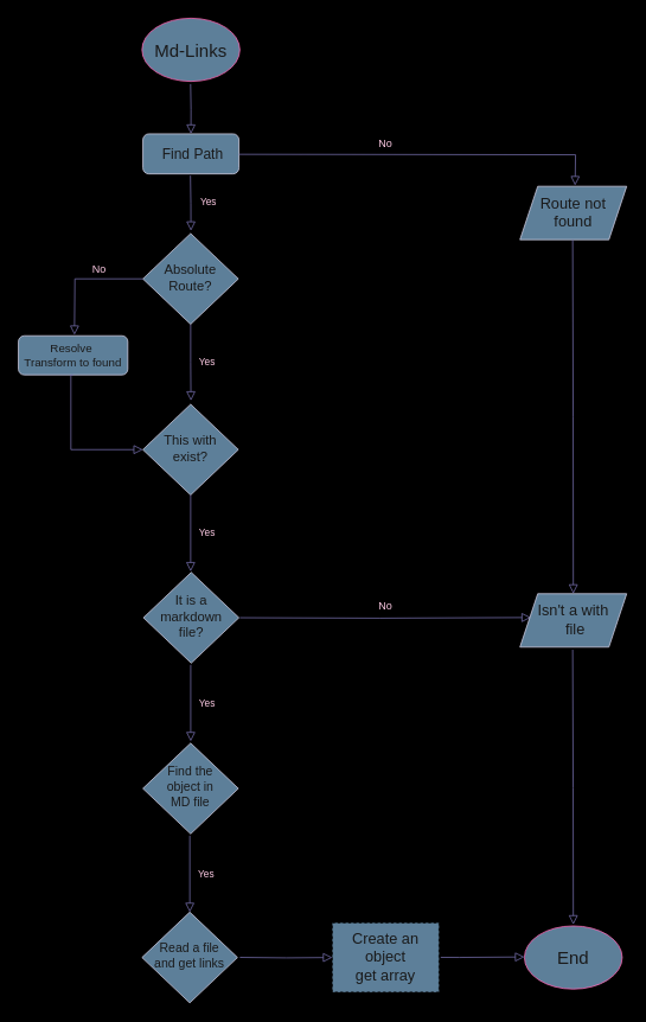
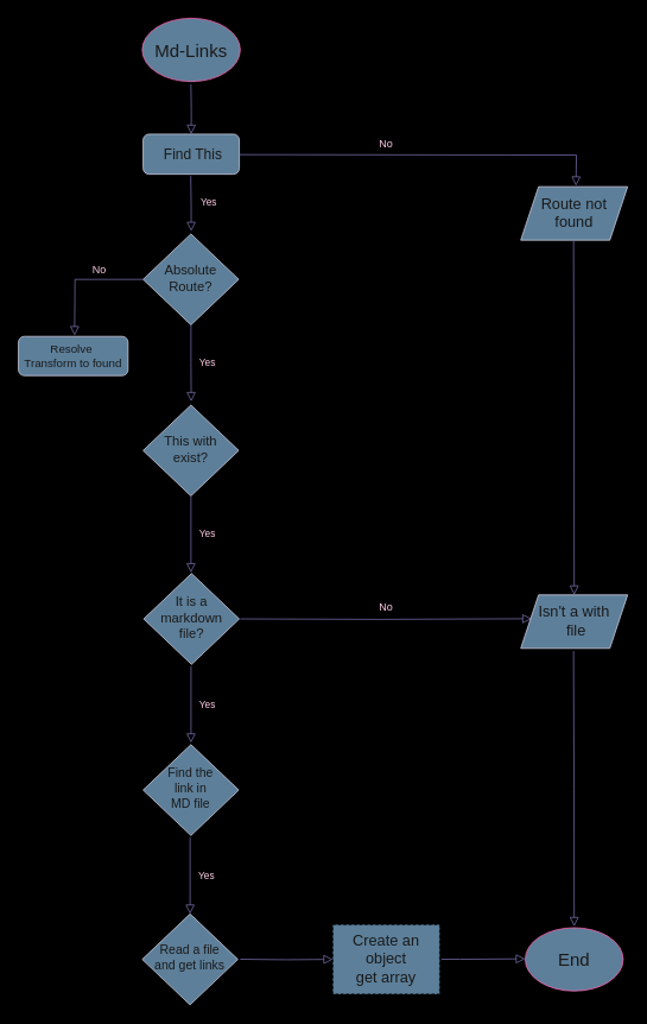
  <mxCell id="0" />
  <mxCell id="1" parent="0" />
  <mxCell id="2" value="" style="rounded=0;html=1;jettySize=auto;orthogonalLoop=1;fontSize=11;endArrow=block;endFill=0;endSize=8;strokeWidth=1;shadow=0;labelBackgroundColor=none;edgeStyle=orthogonalEdgeStyle;fontColor=default;strokeColor=#736CA8;entryX=0.5;entryY=0;entryDx=0;entryDy=0;" parent="1" target="6" edge="1"><mxGeometry relative="1" as="geometry"><mxPoint x="213.62" y="94" as="sourcePoint" /><mxPoint x="214" y="142" as="targetPoint" /></mxGeometry></mxCell>
  <mxCell id="3" value="&lt;font color=&quot;#ffcce6&quot;&gt;Yes&lt;/font&gt;" style="rounded=0;html=1;jettySize=auto;orthogonalLoop=1;fontSize=11;endArrow=block;endFill=0;endSize=8;strokeWidth=1;shadow=0;labelBackgroundColor=none;edgeStyle=orthogonalEdgeStyle;fontColor=default;strokeColor=#736CA8;" parent="1" source="4" edge="1"><mxGeometry x="0.01" y="18" relative="1" as="geometry"><mxPoint as="offset" /><mxPoint x="214" y="450" as="targetPoint" /></mxGeometry></mxCell>
  <mxCell id="4" value="Absolute Route?" style="rhombus;whiteSpace=wrap;html=1;shadow=0;fontFamily=Helvetica;fontSize=15;align=center;strokeWidth=1;spacing=6;spacingTop=-4;labelBackgroundColor=none;fillColor=#5D7F99;strokeColor=#D0CEE2;fontColor=#1A1A1A;" parent="1" vertex="1"><mxGeometry x="159.99" y="262" width="107.37" height="102" as="geometry" /></mxCell>
  <mxCell id="5" value="&lt;font style=&quot;font-size: 20px;&quot;&gt;Md-Links&lt;/font&gt;" style="ellipse;whiteSpace=wrap;html=1;strokeColor=#FF66B3;fontColor=#1A1A1A;fillColor=#5D7F99;" parent="1" vertex="1"><mxGeometry x="158.99" y="20" width="110" height="71" as="geometry" /></mxCell>
- <mxCell id="6" value="&amp;nbsp;Find Path" style="rounded=1;whiteSpace=wrap;html=1;strokeColor=#D0CEE2;fontColor=#1A1A1A;fillColor=#5D7F99;fontSize=16;" parent="1" vertex="1"><mxGeometry x="159.99" y="150" width="107.99" height="45" as="geometry" /></mxCell>
+ <mxCell id="6" value="&amp;nbsp;Find This" style="rounded=1;whiteSpace=wrap;html=1;strokeColor=#D0CEE2;fontColor=#1A1A1A;fillColor=#5D7F99;fontSize=16;" parent="1" vertex="1"><mxGeometry x="159.99" y="150" width="107.99" height="45" as="geometry" /></mxCell>
  <mxCell id="7" value="" style="rounded=0;html=1;jettySize=auto;orthogonalLoop=1;fontSize=11;endArrow=block;endFill=0;endSize=8;strokeWidth=1;shadow=0;labelBackgroundColor=none;edgeStyle=orthogonalEdgeStyle;fontColor=default;strokeColor=#736CA8;" parent="1" edge="1"><mxGeometry relative="1" as="geometry"><mxPoint x="213.42" y="197" as="sourcePoint" /><mxPoint x="214" y="259" as="targetPoint" /></mxGeometry></mxCell>
  <mxCell id="8" value="" style="rounded=0;html=1;jettySize=auto;orthogonalLoop=1;fontSize=11;endArrow=block;endFill=0;endSize=8;strokeWidth=1;shadow=0;labelBackgroundColor=none;edgeStyle=orthogonalEdgeStyle;fontColor=default;strokeColor=#736CA8;exitX=0;exitY=0.5;exitDx=0;exitDy=0;" parent="1" source="4" edge="1"><mxGeometry relative="1" as="geometry"><mxPoint x="268.99" y="313" as="sourcePoint" /><mxPoint x="83" y="376" as="targetPoint" /></mxGeometry></mxCell>
  <mxCell id="9" value="&lt;font color=&quot;#ffcce6&quot;&gt;No&lt;/font&gt;" style="text;strokeColor=none;align=center;fillColor=none;html=1;verticalAlign=middle;whiteSpace=wrap;rounded=0;fontColor=#1A1A1A;" parent="1" vertex="1"><mxGeometry x="91" y="291" width="40" height="21" as="geometry" /></mxCell>
  <mxCell id="10" value="Resolve&amp;nbsp;&lt;br style=&quot;font-size: 13px;&quot;&gt;Transform to found" style="rounded=1;whiteSpace=wrap;html=1;strokeColor=#D0CEE2;fontColor=#1A1A1A;fillColor=#5D7F99;fontSize=13;" parent="1" vertex="1"><mxGeometry x="20" y="377" width="123" height="44" as="geometry" /></mxCell>
- <mxCell id="11" value="" style="rounded=0;html=1;jettySize=auto;orthogonalLoop=1;fontSize=11;endArrow=block;endFill=0;endSize=8;strokeWidth=1;shadow=0;labelBackgroundColor=none;edgeStyle=orthogonalEdgeStyle;fontColor=default;strokeColor=#736CA8;exitX=0.5;exitY=1;exitDx=0;exitDy=0;entryX=0;entryY=0.5;entryDx=0;entryDy=0;" parent="1" source="10" target="12" edge="1"><mxGeometry x="-0.004" y="-22" relative="1" as="geometry"><mxPoint as="offset" /><mxPoint x="339.63" y="418" as="sourcePoint" /><mxPoint x="79" y="514" as="targetPoint" /><Array as="points"><mxPoint x="79" y="421" /><mxPoint x="79" y="505" /></Array></mxGeometry></mxCell>
  <mxCell id="12" value="This with exist?" style="rhombus;whiteSpace=wrap;html=1;shadow=0;fontFamily=Helvetica;fontSize=15;align=center;strokeWidth=1;spacing=6;spacingTop=-4;labelBackgroundColor=none;fillColor=#5D7F99;strokeColor=#D0CEE2;fontColor=#1A1A1A;" parent="1" vertex="1"><mxGeometry x="159.99" y="454" width="107.37" height="102" as="geometry" /></mxCell>
  <mxCell id="13" value="&lt;font color=&quot;#ffcce6&quot;&gt;Yes&lt;/font&gt;" style="rounded=0;html=1;jettySize=auto;orthogonalLoop=1;fontSize=11;endArrow=block;endFill=0;endSize=8;strokeWidth=1;shadow=0;labelBackgroundColor=none;edgeStyle=orthogonalEdgeStyle;fontColor=default;strokeColor=#736CA8;" parent="1" edge="1"><mxGeometry x="0.01" y="18" relative="1" as="geometry"><mxPoint as="offset" /><mxPoint x="213.7" y="556" as="sourcePoint" /><mxPoint x="213.7" y="642" as="targetPoint" /></mxGeometry></mxCell>
  <mxCell id="14" value="It is a markdown file?" style="rhombus;whiteSpace=wrap;html=1;shadow=0;fontFamily=Helvetica;fontSize=15;align=center;strokeWidth=1;spacing=6;spacingTop=-4;labelBackgroundColor=none;fillColor=#5D7F99;strokeColor=#D0CEE2;fontColor=#1A1A1A;" parent="1" vertex="1"><mxGeometry x="160.61" y="643" width="107.37" height="102" as="geometry" /></mxCell>
  <mxCell id="15" value="&lt;font color=&quot;#ffcce6&quot;&gt;Yes&lt;/font&gt;" style="rounded=0;html=1;jettySize=auto;orthogonalLoop=1;fontSize=11;endArrow=block;endFill=0;endSize=8;strokeWidth=1;shadow=0;labelBackgroundColor=none;edgeStyle=orthogonalEdgeStyle;fontColor=default;strokeColor=#736CA8;" parent="1" edge="1"><mxGeometry x="0.01" y="18" relative="1" as="geometry"><mxPoint as="offset" /><mxPoint x="213.77" y="747" as="sourcePoint" /><mxPoint x="213.77" y="833" as="targetPoint" /></mxGeometry></mxCell>
- <mxCell id="16" value="Find the &lt;br style=&quot;font-size: 14px;&quot;&gt;object in &lt;br style=&quot;font-size: 14px;&quot;&gt;MD file" style="rhombus;whiteSpace=wrap;html=1;shadow=0;fontFamily=Helvetica;fontSize=14;align=center;strokeWidth=1;spacing=6;spacingTop=-4;labelBackgroundColor=none;fillColor=#5D7F99;strokeColor=#D0CEE2;fontColor=#1A1A1A;" parent="1" vertex="1"><mxGeometry x="159.99" y="835" width="107.37" height="102" as="geometry" /></mxCell>
+ <mxCell id="16" value="Find the &lt;br style=&quot;font-size: 14px;&quot;&gt;link in &lt;br style=&quot;font-size: 14px;&quot;&gt;MD file" style="rhombus;whiteSpace=wrap;html=1;shadow=0;fontFamily=Helvetica;fontSize=14;align=center;strokeWidth=1;spacing=6;spacingTop=-4;labelBackgroundColor=none;fillColor=#5D7F99;strokeColor=#D0CEE2;fontColor=#1A1A1A;" parent="1" vertex="1"><mxGeometry x="159.99" y="835" width="107.37" height="102" as="geometry" /></mxCell>
  <mxCell id="17" value="Create an object &lt;br style=&quot;font-size: 17px;&quot;&gt;get array" style="rounded=0;whiteSpace=wrap;html=1;strokeColor=#000000;fontColor=#1A1A1A;fillColor=#5D7F99;labelBorderColor=none;dashed=1;fontSize=17;" parent="1" vertex="1"><mxGeometry x="373" y="1037" width="120" height="78" as="geometry" /></mxCell>
  <mxCell id="18" value="&lt;font color=&quot;#ffcce6&quot; style=&quot;font-size: 11px;&quot;&gt;Yes&lt;/font&gt;" style="text;strokeColor=none;align=center;fillColor=none;html=1;verticalAlign=middle;whiteSpace=wrap;rounded=0;fontColor=#1A1A1A;fontSize=11;" parent="1" vertex="1"><mxGeometry x="214" y="215" width="40" height="21" as="geometry" /></mxCell>
  <mxCell id="19" value="" style="rounded=0;html=1;jettySize=auto;orthogonalLoop=1;fontSize=11;endArrow=block;endFill=0;endSize=8;strokeWidth=1;shadow=0;labelBackgroundColor=none;edgeStyle=orthogonalEdgeStyle;fontColor=default;strokeColor=#736CA8;" parent="1" edge="1"><mxGeometry relative="1" as="geometry"><mxPoint x="267.98" y="173" as="sourcePoint" /><mxPoint x="646" y="208" as="targetPoint" /></mxGeometry></mxCell>
  <mxCell id="20" value="Route not found" style="shape=parallelogram;perimeter=parallelogramPerimeter;whiteSpace=wrap;html=1;fixedSize=1;strokeColor=#D0CEE2;fontColor=#1A1A1A;fillColor=#5D7F99;fontSize=17;" parent="1" vertex="1"><mxGeometry x="584" y="209" width="120" height="60" as="geometry" /></mxCell>
  <mxCell id="21" value="" style="rounded=0;html=1;jettySize=auto;orthogonalLoop=1;fontSize=11;endArrow=block;endFill=0;endSize=8;strokeWidth=1;shadow=0;labelBackgroundColor=none;edgeStyle=orthogonalEdgeStyle;fontColor=default;strokeColor=#736CA8;entryX=0.103;entryY=0.446;entryDx=0;entryDy=0;entryPerimeter=0;" parent="1" target="22" edge="1"><mxGeometry relative="1" as="geometry"><mxPoint x="268.99" y="694" as="sourcePoint" /><mxPoint x="564" y="714" as="targetPoint" /></mxGeometry></mxCell>
  <mxCell id="22" value="Isn't a with&lt;br style=&quot;font-size: 17px;&quot;&gt;&amp;nbsp;file" style="shape=parallelogram;perimeter=parallelogramPerimeter;whiteSpace=wrap;html=1;fixedSize=1;strokeColor=#D0CEE2;fontColor=#1A1A1A;fillColor=#5D7F99;fontSize=17;" parent="1" vertex="1"><mxGeometry x="584" y="667" width="120" height="60" as="geometry" /></mxCell>
  <mxCell id="23" value="&lt;span style=&quot;font-size: 20px;&quot;&gt;End&lt;/span&gt;" style="ellipse;whiteSpace=wrap;html=1;strokeColor=#FF66B3;fontColor=#1A1A1A;fillColor=#5D7F99;" parent="1" vertex="1"><mxGeometry x="589" y="1040.5" width="110" height="71" as="geometry" /></mxCell>
  <mxCell id="24" value="" style="rounded=0;html=1;jettySize=auto;orthogonalLoop=1;fontSize=11;endArrow=block;endFill=0;endSize=8;strokeWidth=1;shadow=0;labelBackgroundColor=none;edgeStyle=orthogonalEdgeStyle;fontColor=default;strokeColor=#736CA8;entryX=0.5;entryY=0;entryDx=0;entryDy=0;" parent="1" target="22" edge="1"><mxGeometry relative="1" as="geometry"><mxPoint x="643.29" y="269" as="sourcePoint" /><mxPoint x="643.67" y="325" as="targetPoint" /></mxGeometry></mxCell>
  <mxCell id="25" value="" style="rounded=0;html=1;jettySize=auto;orthogonalLoop=1;fontSize=11;endArrow=block;endFill=0;endSize=8;strokeWidth=1;shadow=0;labelBackgroundColor=none;edgeStyle=orthogonalEdgeStyle;fontColor=default;strokeColor=#736CA8;" parent="1" edge="1"><mxGeometry relative="1" as="geometry"><mxPoint x="643.29" y="730" as="sourcePoint" /><mxPoint x="644" y="1039" as="targetPoint" /></mxGeometry></mxCell>
  <mxCell id="26" value="" style="rounded=0;html=1;jettySize=auto;orthogonalLoop=1;fontSize=11;endArrow=block;endFill=0;endSize=8;strokeWidth=1;shadow=0;labelBackgroundColor=none;edgeStyle=orthogonalEdgeStyle;fontColor=default;strokeColor=#736CA8;entryX=0.01;entryY=0.598;entryDx=0;entryDy=0;entryPerimeter=0;" parent="1" edge="1"><mxGeometry x="-0.386" y="24" relative="1" as="geometry"><mxPoint as="offset" /><mxPoint x="494.9" y="1075.85" as="sourcePoint" /><mxPoint x="589" y="1075.378" as="targetPoint" /><Array as="points"><mxPoint x="515.9" y="1075.92" /></Array></mxGeometry></mxCell>
  <mxCell id="27" value="&lt;font color=&quot;#ffcce6&quot;&gt;No&lt;/font&gt;" style="text;strokeColor=none;align=center;fillColor=none;html=1;verticalAlign=middle;whiteSpace=wrap;rounded=0;fontColor=#1A1A1A;" parent="1" vertex="1"><mxGeometry x="413" y="150" width="40" height="21" as="geometry" /></mxCell>
  <mxCell id="28" value="&lt;font color=&quot;#ffcce6&quot;&gt;No&lt;/font&gt;" style="text;strokeColor=none;align=center;fillColor=none;html=1;verticalAlign=middle;whiteSpace=wrap;rounded=0;fontColor=#1A1A1A;" parent="1" vertex="1"><mxGeometry x="413" y="670" width="40" height="21" as="geometry" /></mxCell>
  <mxCell id="29" value="&lt;font color=&quot;#ffcce6&quot;&gt;Yes&lt;/font&gt;" style="rounded=0;html=1;jettySize=auto;orthogonalLoop=1;fontSize=11;endArrow=block;endFill=0;endSize=8;strokeWidth=1;shadow=0;labelBackgroundColor=none;edgeStyle=orthogonalEdgeStyle;fontColor=default;strokeColor=#736CA8;" edge="1" parent="1"><mxGeometry x="0.01" y="18" relative="1" as="geometry"><mxPoint as="offset" /><mxPoint x="212.75" y="939" as="sourcePoint" /><mxPoint x="212.75" y="1025" as="targetPoint" /></mxGeometry></mxCell>
  <mxCell id="30" value="Read a file &lt;br&gt;and get links" style="rhombus;whiteSpace=wrap;html=1;shadow=0;fontFamily=Helvetica;fontSize=14;align=center;strokeWidth=1;spacing=6;spacingTop=-4;labelBackgroundColor=none;fillColor=#5D7F99;strokeColor=#D0CEE2;fontColor=#1A1A1A;" vertex="1" parent="1"><mxGeometry x="158.99" y="1025" width="107.37" height="102" as="geometry" /></mxCell>
  <mxCell id="31" value="" style="rounded=0;html=1;jettySize=auto;orthogonalLoop=1;fontSize=11;endArrow=block;endFill=0;endSize=8;strokeWidth=1;shadow=0;labelBackgroundColor=none;edgeStyle=orthogonalEdgeStyle;fontColor=default;strokeColor=#736CA8;entryX=0;entryY=0.5;entryDx=0;entryDy=0;" edge="1" parent="1" target="17"><mxGeometry x="-0.386" y="24" relative="1" as="geometry"><mxPoint as="offset" /><mxPoint x="268.99" y="1075.85" as="sourcePoint" /><mxPoint x="363.09" y="1075.378" as="targetPoint" /><Array as="points" /></mxGeometry></mxCell>
